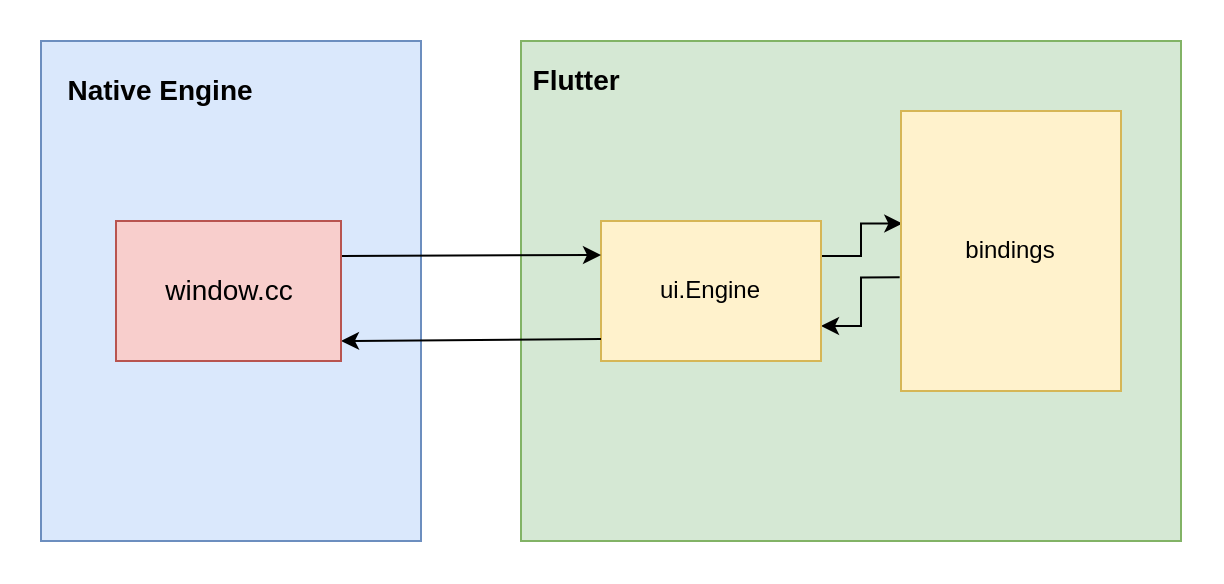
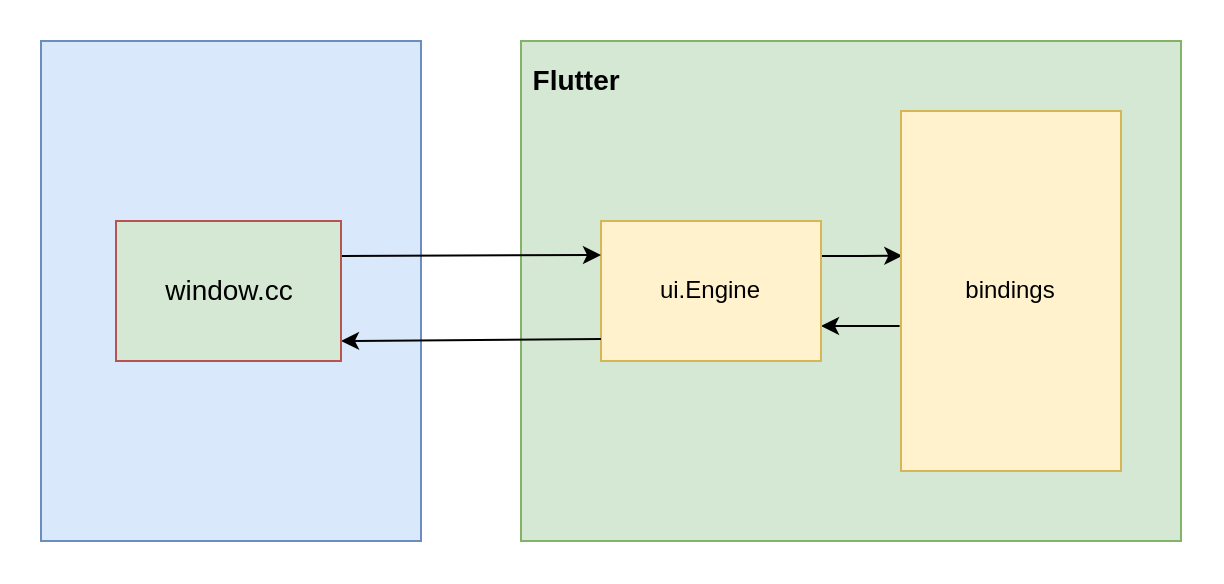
  <mxCell id="0" />
  <mxCell id="1" parent="0" />
  <mxCell id="2" value="" style="rounded=0;whiteSpace=wrap;html=1;fillColor=#d5e8d4;strokeColor=#82b366;" vertex="1" parent="1"><mxGeometry x="260" y="20" width="330" height="250" as="geometry" /></mxCell>
  <mxCell id="3" style="edgeStyle=orthogonalEdgeStyle;rounded=0;orthogonalLoop=1;jettySize=auto;html=1;exitX=1;exitY=0.25;exitDx=0;exitDy=0;entryX=0.006;entryY=0.402;entryDx=0;entryDy=0;entryPerimeter=0;" edge="1" parent="1" source="5" target="7"><mxGeometry relative="1" as="geometry" /></mxCell>
  <mxCell id="4" style="edgeStyle=orthogonalEdgeStyle;rounded=0;orthogonalLoop=1;jettySize=auto;html=1;exitX=1;exitY=0.75;exitDx=0;exitDy=0;entryX=-0.006;entryY=0.594;entryDx=0;entryDy=0;entryPerimeter=0;endArrow=none;endFill=0;startArrow=classic;startFill=1;" edge="1" parent="1" source="5" target="7"><mxGeometry relative="1" as="geometry" /></mxCell>
  <mxCell id="5" value="ui.Engine" style="rounded=0;whiteSpace=wrap;html=1;fillColor=#fff2cc;strokeColor=#d6b656;" vertex="1" parent="1"><mxGeometry x="300" y="110" width="110" height="70" as="geometry" /></mxCell>
  <mxCell id="6" value="" style="rounded=0;whiteSpace=wrap;html=1;fillColor=#dae8fc;strokeColor=#6c8ebf;" vertex="1" parent="1"><mxGeometry x="20" y="20" width="190" height="250" as="geometry" /></mxCell>
- <mxCell id="7" value="bindings" style="rounded=0;whiteSpace=wrap;html=1;fillColor=#fff2cc;strokeColor=#d6b656;" vertex="1" parent="1"><mxGeometry x="450" y="55" width="110" height="140" as="geometry" /></mxCell>
+ <mxCell id="7" value="bindings" style="rounded=0;whiteSpace=wrap;html=1;fillColor=#fff2cc;strokeColor=#d6b656;" vertex="1" parent="1"><mxGeometry x="450" y="55" width="110" height="180" as="geometry" /></mxCell>
  <mxCell id="8" value="Flutter&amp;nbsp;" style="text;html=1;strokeColor=none;fillColor=none;align=center;verticalAlign=middle;whiteSpace=wrap;rounded=0;fontStyle=1;fontSize=14;" vertex="1" parent="1"><mxGeometry x="270" y="30" width="40" height="20" as="geometry" /></mxCell>
  <mxCell id="9" value="" style="endArrow=classic;html=1;exitX=1;exitY=0.25;exitDx=0;exitDy=0;" edge="1" parent="1" source="12"><mxGeometry width="50" height="50" relative="1" as="geometry"><mxPoint x="340" y="170" as="sourcePoint" /><mxPoint x="300" y="127" as="targetPoint" /></mxGeometry></mxCell>
  <mxCell id="10" value="" style="endArrow=classic;html=1;" edge="1" parent="1"><mxGeometry width="50" height="50" relative="1" as="geometry"><mxPoint x="300" y="169" as="sourcePoint" /><mxPoint x="170" y="170" as="targetPoint" /></mxGeometry></mxCell>
- <mxCell id="11" value="Native Engine" style="text;html=1;strokeColor=none;fillColor=none;align=center;verticalAlign=middle;whiteSpace=wrap;rounded=0;fontStyle=1;fontSize=14;" vertex="1" parent="1"><mxGeometry x="30" y="35" width="100" height="20" as="geometry" /></mxCell>
- <mxCell id="12" value="window.cc" style="rounded=0;whiteSpace=wrap;html=1;fontSize=14;fillColor=#f8cecc;strokeColor=#b85450;" vertex="1" parent="1"><mxGeometry x="57.5" y="110" width="112.5" height="70" as="geometry" /></mxCell>
+ <mxCell id="12" value="window.cc" style="rounded=0;whiteSpace=wrap;html=1;fontSize=14;fillColor=#d5e8d4;strokeColor=#b85450;" vertex="1" parent="1"><mxGeometry x="57.5" y="110" width="112.5" height="70" as="geometry" /></mxCell>
